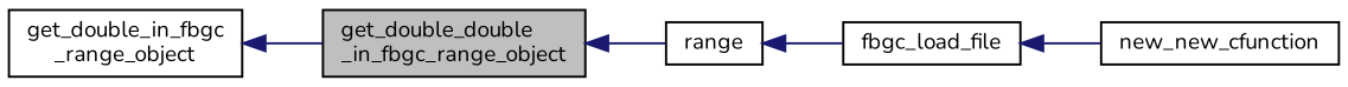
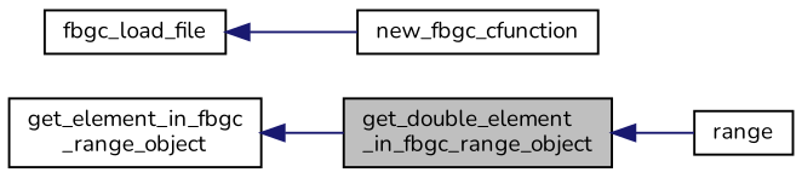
  digraph {
    fontname=Nunito
    rankdir=LR
    node [color=black fillcolor=white fontname=Nunito fontsize=10 shape=record style=filled]
    edge [color=midnightblue dir=back fontname=Nunito fontsize=10 labelfontname=Helvetica labelfontsize=10 style=solid]
-   n1 [fillcolor=grey75 fontcolor=black height=0.2 label="get_double_double\l_in_fbgc_range_object" width=0.4]
+   n1 [fillcolor=grey75 fontcolor=black height=0.2 label="get_double_element\l_in_fbgc_range_object" width=0.4]
    n2 [height=0.2 label=range width=0.4]
    n3 [height=0.2 label=fbgc_load_file width=0.4]
-   n4 [height=0.2 label="get_double_in_fbgc\l_range_object" width=0.4]
-   n5 [height=0.2 label=new_new_cfunction width=0.4]
+   n4 [height=0.2 label="get_element_in_fbgc\l_range_object" width=0.4]
+   n5 [height=0.2 label=new_fbgc_cfunction width=0.4]
    n1 -> n2
-   n2 -> n3
    n3 -> n5
    n4 -> n1
  }
